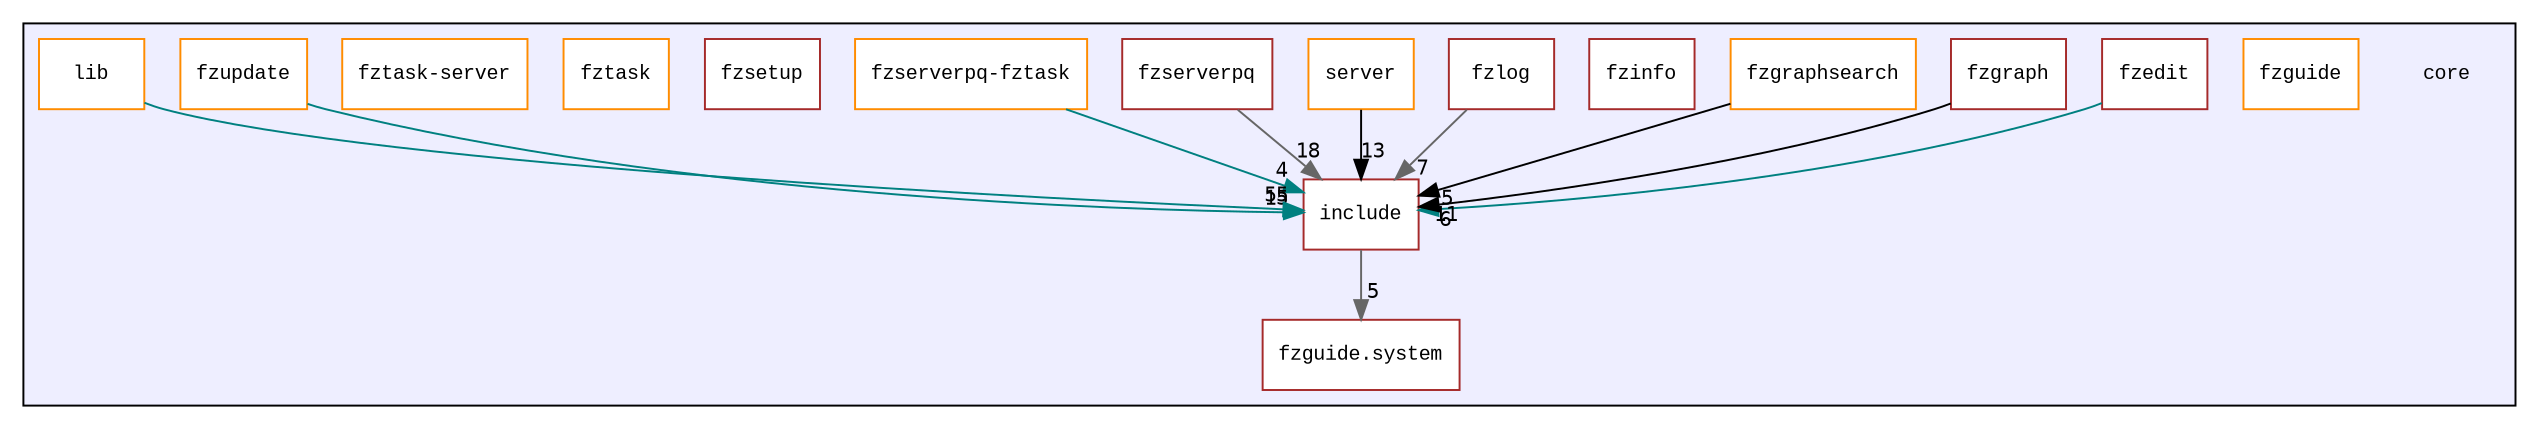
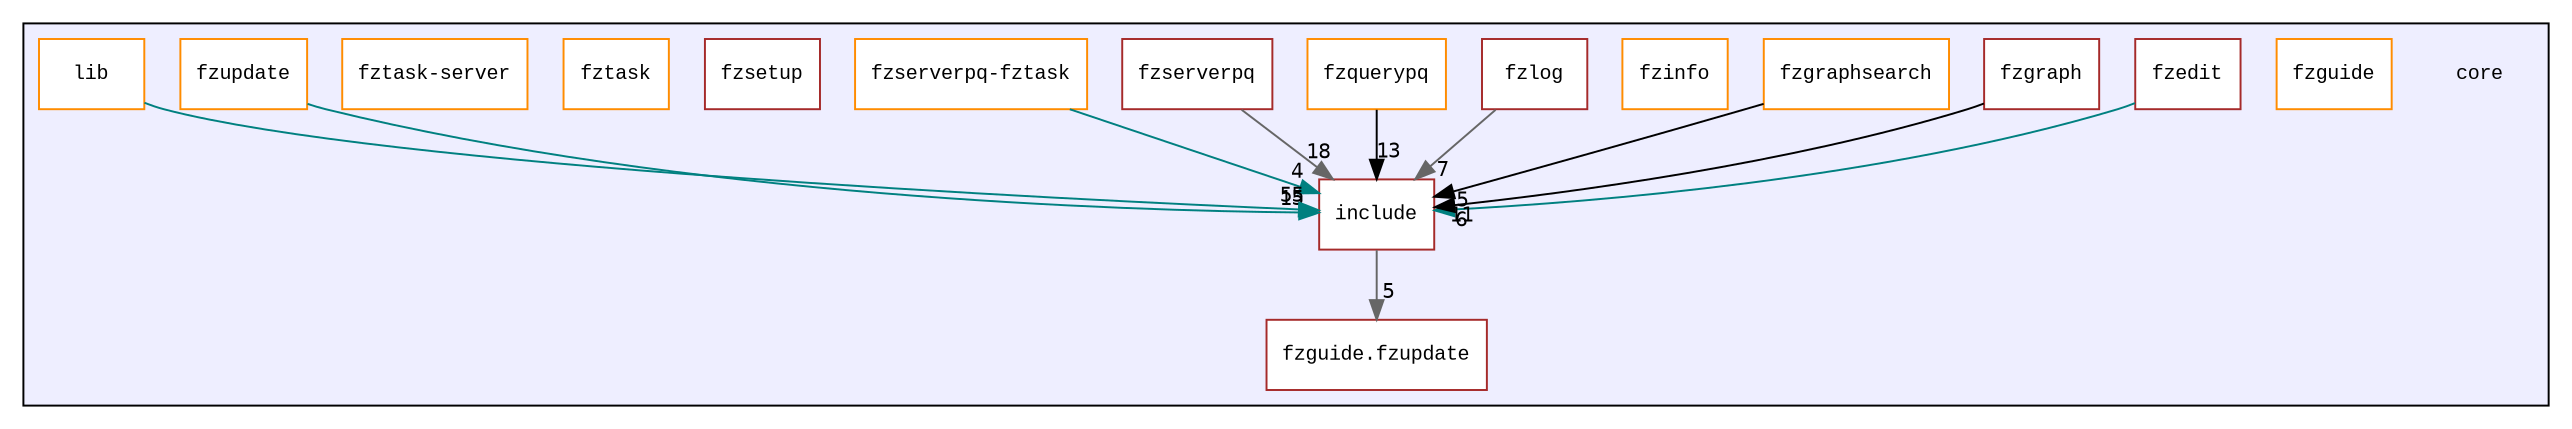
  digraph {
    compound=true
    fontname="Liberation Mono"
    node [color=darkorange fontname="Liberation Mono" fontsize=10 shape=box fillcolor=white style=filled]
    edge [color=teal fontname="Liberation Mono" headlabel=5 labeldistance=1.5 labelfontname=Helvetica labelfontsize=10]
    n1 [color=brown label=core shape=plaintext fillcolor="" style=""]
    n2 [label=fzguide]
    n3 [color=brown label=fzedit]
    n4 [color=brown label=fzgraph]
    n5 [label=fzgraphsearch]
-   n6 [color=brown label="fzguide.system"]
-   n7 [color=brown label=fzinfo]
+   n6 [color=brown label="fzguide.fzupdate"]
+   n7 [label=fzinfo]
    n8 [color=brown label=fzlog]
-   n9 [label=server]
+   n9 [label=fzquerypq]
    n10 [color=brown label=fzserverpq]
    n11 [label="fzserverpq-fztask"]
    n12 [color=brown label=fzsetup]
    n13 [label=fztask]
    n14 [label="fztask-server"]
    n15 [label=fzupdate]
    n16 [color=brown label=include]
    n17 [label=lib]
    subgraph cluster_1 {
      bgcolor="#eeeeff"
      pencolor=black
      n1
      n2
      n3
      n4
      n5
      n6
      n7
      n8
      n9
      n10
      n11
      n12
      n13
      n14
      n15
      n16
      n17
    }
    n3 -> n16 [headlabel=6]
    n4 -> n16 [color=black headlabel=11]
    n5 -> n16 [color=black]
    n8 -> n16 [color=gray40 headlabel=7]
    n9 -> n16 [color=black headlabel=13]
    n10 -> n16 [color=gray40 headlabel=18]
    n11 -> n16 [headlabel=4]
    n15 -> n16 [headlabel=15]
    n16 -> n6 [color=gray40]
    n17 -> n16 [headlabel=55]
  }
